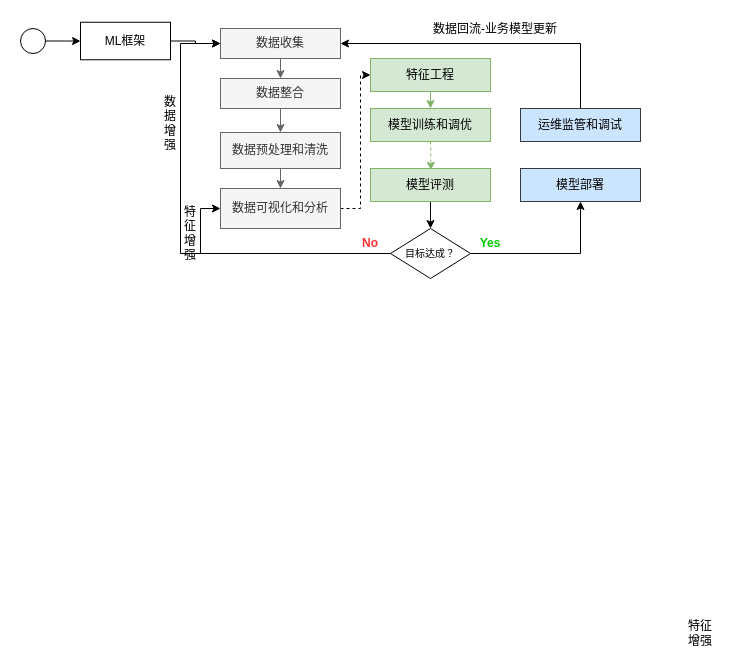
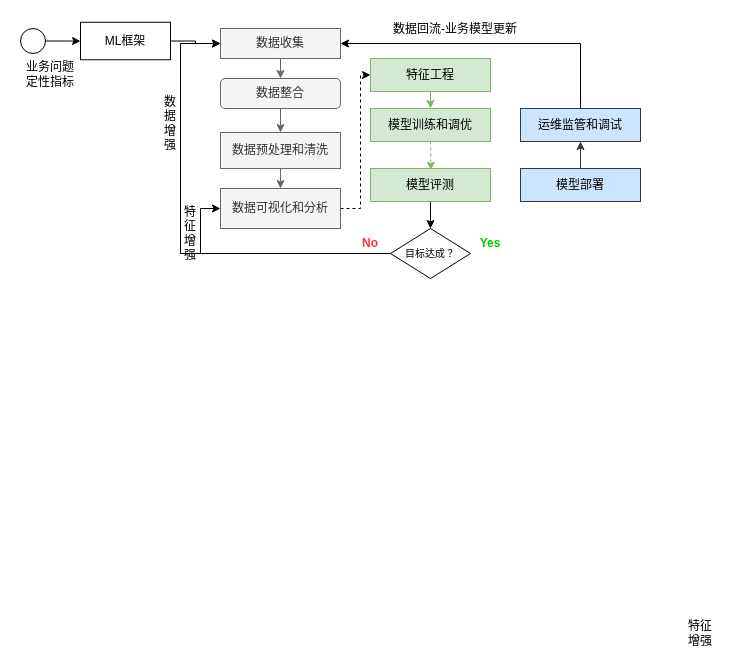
  <mxCell id="0" />
  <mxCell id="1" parent="0" />
  <mxCell id="2" style="edgeStyle=orthogonalEdgeStyle;rounded=0;orthogonalLoop=1;jettySize=auto;html=1;" edge="1" parent="1" source="3" target="5"><mxGeometry relative="1" as="geometry" /></mxCell>
  <mxCell id="3" value="" style="ellipse;whiteSpace=wrap;html=1;aspect=fixed;" vertex="1" parent="1"><mxGeometry x="20" y="28" width="25" height="25" as="geometry" /></mxCell>
  <mxCell id="4" style="edgeStyle=orthogonalEdgeStyle;rounded=0;orthogonalLoop=1;jettySize=auto;html=1;exitX=1;exitY=0.5;exitDx=0;exitDy=0;entryX=0;entryY=0.5;entryDx=0;entryDy=0;" edge="1" parent="1" source="5" target="7"><mxGeometry relative="1" as="geometry" /></mxCell>
  <mxCell id="5" value="ML框架" style="rounded=0;whiteSpace=wrap;html=1;" vertex="1" parent="1"><mxGeometry x="80" y="21.75" width="90" height="37.5" as="geometry" /></mxCell>
  <mxCell id="6" style="edgeStyle=orthogonalEdgeStyle;rounded=0;orthogonalLoop=1;jettySize=auto;html=1;exitX=0.5;exitY=1;exitDx=0;exitDy=0;entryX=0.5;entryY=0;entryDx=0;entryDy=0;fillColor=#f5f5f5;strokeColor=#666666;" edge="1" parent="1" source="7" target="9"><mxGeometry relative="1" as="geometry" /></mxCell>
  <mxCell id="7" value="数据收集" style="rounded=0;whiteSpace=wrap;html=1;fillColor=#f5f5f5;fontColor=#333333;strokeColor=#666666;" vertex="1" parent="1"><mxGeometry x="220" y="28" width="120" height="30" as="geometry" /></mxCell>
  <mxCell id="8" style="edgeStyle=orthogonalEdgeStyle;rounded=0;orthogonalLoop=1;jettySize=auto;html=1;exitX=0.5;exitY=1;exitDx=0;exitDy=0;entryX=0.5;entryY=0;entryDx=0;entryDy=0;fillColor=#f5f5f5;strokeColor=#666666;" edge="1" parent="1" source="9"><mxGeometry relative="1" as="geometry"><mxPoint x="280" y="132" as="targetPoint" /></mxGeometry></mxCell>
- <mxCell id="9" value="数据整合" style="rounded=0;whiteSpace=wrap;html=1;fillColor=#f5f5f5;fontColor=#333333;strokeColor=#666666;" vertex="1" parent="1"><mxGeometry x="220" y="78" width="120" height="30" as="geometry" /></mxCell>
+ <mxCell id="9" value="数据整合" style="whiteSpace=wrap;html=1;fillColor=#f5f5f5;fontColor=#333333;strokeColor=#666666;rounded=1;" vertex="1" parent="1"><mxGeometry x="220" y="78" width="120" height="30" as="geometry" /></mxCell>
  <mxCell id="10" style="edgeStyle=orthogonalEdgeStyle;rounded=0;orthogonalLoop=1;jettySize=auto;html=1;exitX=0.5;exitY=1;exitDx=0;exitDy=0;entryX=0.5;entryY=0;entryDx=0;entryDy=0;fillColor=#f5f5f5;strokeColor=#666666;" edge="1" parent="1" target="12"><mxGeometry relative="1" as="geometry"><mxPoint x="280" y="168" as="sourcePoint" /></mxGeometry></mxCell>
  <mxCell id="11" style="edgeStyle=orthogonalEdgeStyle;rounded=0;orthogonalLoop=1;jettySize=auto;html=1;exitX=1;exitY=0.5;exitDx=0;exitDy=0;entryX=0;entryY=0.5;entryDx=0;entryDy=0;dashed=1;" edge="1" parent="1" source="12" target="22"><mxGeometry relative="1" as="geometry"><Array as="points"><mxPoint x="360" y="208" /><mxPoint x="360" y="74" /></Array></mxGeometry></mxCell>
  <mxCell id="12" value="数据可视化和分析" style="rounded=0;whiteSpace=wrap;html=1;fillColor=#f5f5f5;fontColor=#333333;strokeColor=#666666;" vertex="1" parent="1"><mxGeometry x="220" y="188" width="120" height="40" as="geometry" /></mxCell>
  <mxCell id="13" style="edgeStyle=orthogonalEdgeStyle;rounded=0;orthogonalLoop=1;jettySize=auto;html=1;entryX=0;entryY=0.5;entryDx=0;entryDy=0;" edge="1" parent="1" source="16" target="7"><mxGeometry relative="1" as="geometry"><Array as="points"><mxPoint x="180" y="253" /><mxPoint x="180" y="43" /></Array></mxGeometry></mxCell>
  <mxCell id="14" style="edgeStyle=orthogonalEdgeStyle;rounded=0;orthogonalLoop=1;jettySize=auto;html=1;exitX=0;exitY=0.5;exitDx=0;exitDy=0;entryX=0;entryY=0.5;entryDx=0;entryDy=0;" edge="1" parent="1" source="16" target="12"><mxGeometry relative="1" as="geometry" /></mxCell>
- <mxCell id="15" style="edgeStyle=orthogonalEdgeStyle;rounded=0;orthogonalLoop=1;jettySize=auto;html=1;exitX=1;exitY=0.5;exitDx=0;exitDy=0;entryX=0.5;entryY=1;entryDx=0;entryDy=0;" edge="1" parent="1" source="16" target="28"><mxGeometry relative="1" as="geometry" /></mxCell>
  <mxCell id="16" value="&lt;font style=&quot;font-size: 10px;&quot;&gt;目标达成？&lt;/font&gt;" style="rhombus;whiteSpace=wrap;html=1;" vertex="1" parent="1"><mxGeometry x="390" y="228" width="80" height="50" as="geometry" /></mxCell>
+ <mxCell id="17" value="业务问题定性指标" style="text;html=1;align=center;verticalAlign=middle;whiteSpace=wrap;rounded=0;" vertex="1" parent="1"><mxGeometry x="20" y="59.25" width="60" height="30" as="geometry" /></mxCell>
  <mxCell id="18" value="数据&lt;div&gt;增强&lt;/div&gt;" style="text;html=1;align=center;verticalAlign=middle;whiteSpace=wrap;rounded=0;" vertex="1" parent="1"><mxGeometry x="160" y="108" width="20" height="30" as="geometry" /></mxCell>
  <mxCell id="19" value="特征&lt;div&gt;增强&lt;/div&gt;" style="text;html=1;align=center;verticalAlign=middle;whiteSpace=wrap;rounded=0;" vertex="1" parent="1"><mxGeometry x="680" y="618" width="40" height="30" as="geometry" /></mxCell>
  <mxCell id="20" value="数据预处理和清洗" style="rounded=0;whiteSpace=wrap;html=1;fillColor=#f5f5f5;fontColor=#333333;strokeColor=#666666;" vertex="1" parent="1"><mxGeometry x="220" y="132" width="120" height="36" as="geometry" /></mxCell>
  <mxCell id="21" style="edgeStyle=orthogonalEdgeStyle;rounded=0;orthogonalLoop=1;jettySize=auto;html=1;exitX=0.5;exitY=1;exitDx=0;exitDy=0;entryX=0.5;entryY=0;entryDx=0;entryDy=0;fillColor=#d5e8d4;strokeColor=#82b366;" edge="1" parent="1" source="22" target="25"><mxGeometry relative="1" as="geometry" /></mxCell>
  <mxCell id="22" value="特征工程" style="rounded=0;whiteSpace=wrap;html=1;fillColor=#d5e8d4;strokeColor=#82b366;" vertex="1" parent="1"><mxGeometry x="370" y="58" width="120" height="33" as="geometry" /></mxCell>
  <mxCell id="23" style="edgeStyle=orthogonalEdgeStyle;rounded=0;orthogonalLoop=1;jettySize=auto;html=1;exitX=0.5;exitY=1;exitDx=0;exitDy=0;entryX=0.5;entryY=0;entryDx=0;entryDy=0;" edge="1" parent="1" source="24" target="16"><mxGeometry relative="1" as="geometry" /></mxCell>
  <mxCell id="24" value="模型评测" style="rounded=0;whiteSpace=wrap;html=1;fillColor=#d5e8d4;strokeColor=#82b366;" vertex="1" parent="1"><mxGeometry x="370" y="168" width="120" height="33" as="geometry" /></mxCell>
  <mxCell id="25" value="模型训练和调优" style="rounded=0;whiteSpace=wrap;html=1;fillColor=#d5e8d4;strokeColor=#82b366;" vertex="1" parent="1"><mxGeometry x="370" y="108" width="120" height="33" as="geometry" /></mxCell>
  <mxCell id="26" style="edgeStyle=orthogonalEdgeStyle;rounded=0;orthogonalLoop=1;jettySize=auto;html=1;exitX=0.5;exitY=1;exitDx=0;exitDy=0;entryX=0.504;entryY=0.051;entryDx=0;entryDy=0;entryPerimeter=0;fillColor=#d5e8d4;strokeColor=#82b366;dashed=1;" edge="1" parent="1" source="25" target="24"><mxGeometry relative="1" as="geometry" /></mxCell>
+ <mxCell id="27" style="edgeStyle=orthogonalEdgeStyle;rounded=0;orthogonalLoop=1;jettySize=auto;html=1;exitX=0.5;exitY=0;exitDx=0;exitDy=0;entryX=0.5;entryY=1;entryDx=0;entryDy=0;fillColor=#cce5ff;strokeColor=#36393d;" edge="1" parent="1" source="28" target="30"><mxGeometry relative="1" as="geometry" /></mxCell>
  <mxCell id="28" value="模型部署" style="rounded=0;whiteSpace=wrap;html=1;fillColor=#cce5ff;strokeColor=#36393d;" vertex="1" parent="1"><mxGeometry x="520" y="168" width="120" height="33" as="geometry" /></mxCell>
  <mxCell id="29" style="edgeStyle=orthogonalEdgeStyle;rounded=0;orthogonalLoop=1;jettySize=auto;html=1;exitX=0.5;exitY=0;exitDx=0;exitDy=0;entryX=1;entryY=0.5;entryDx=0;entryDy=0;" edge="1" parent="1" source="30" target="7"><mxGeometry relative="1" as="geometry" /></mxCell>
  <mxCell id="30" value="运维监管和调试" style="rounded=0;whiteSpace=wrap;html=1;fillColor=#cce5ff;strokeColor=#36393d;" vertex="1" parent="1"><mxGeometry x="520" y="108" width="120" height="33" as="geometry" /></mxCell>
- <mxCell id="31" value="数据回流-业务模型更新" style="text;html=1;align=center;verticalAlign=middle;whiteSpace=wrap;rounded=0;" vertex="1" parent="1"><mxGeometry x="430" y="20.5" width="130" height="17.5" as="geometry" /></mxCell>
+ <mxCell id="31" value="数据回流-业务模型更新" style="text;html=1;align=center;verticalAlign=middle;whiteSpace=wrap;rounded=0;" vertex="1" parent="1"><mxGeometry x="390" y="20.5" width="130" height="17.5" as="geometry" /></mxCell>
  <mxCell id="32" value="&lt;b&gt;&lt;font color=&quot;#ff3333&quot;&gt;No&lt;/font&gt;&lt;/b&gt;" style="text;html=1;align=center;verticalAlign=middle;whiteSpace=wrap;rounded=0;" vertex="1" parent="1"><mxGeometry x="340" y="228" width="60" height="30" as="geometry" /></mxCell>
  <mxCell id="33" value="&lt;b&gt;&lt;font color=&quot;#00cc00&quot;&gt;Yes&lt;/font&gt;&lt;/b&gt;" style="text;html=1;align=center;verticalAlign=middle;whiteSpace=wrap;rounded=0;" vertex="1" parent="1"><mxGeometry x="460" y="228" width="60" height="30" as="geometry" /></mxCell>
  <mxCell id="34" value="特征增强" style="text;html=1;align=center;verticalAlign=middle;whiteSpace=wrap;rounded=0;" vertex="1" parent="1"><mxGeometry x="180" y="218" width="20" height="30" as="geometry" /></mxCell>
